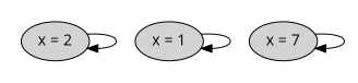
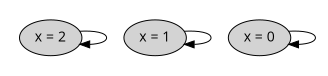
  strict digraph {
    nodesep=0.35
    fontname="Open Sans"
    node [style=filled fontname="Open Sans"]
    edge [color=black fontcolor=black fontname="Open Sans"]
-   n1 [label="x = 7"]
+   n1 [label="x = 0"]
    n2 [label="x = 1"]
    n3 [label="x = 2"]
    subgraph cluster_1 {
      color=white
      subgraph sub_2 {
        color=white
        rank=same
        n1
        n2
        n3
      }
    }
    n1 -> n1
    n2 -> n2
    n3 -> n3
  }
